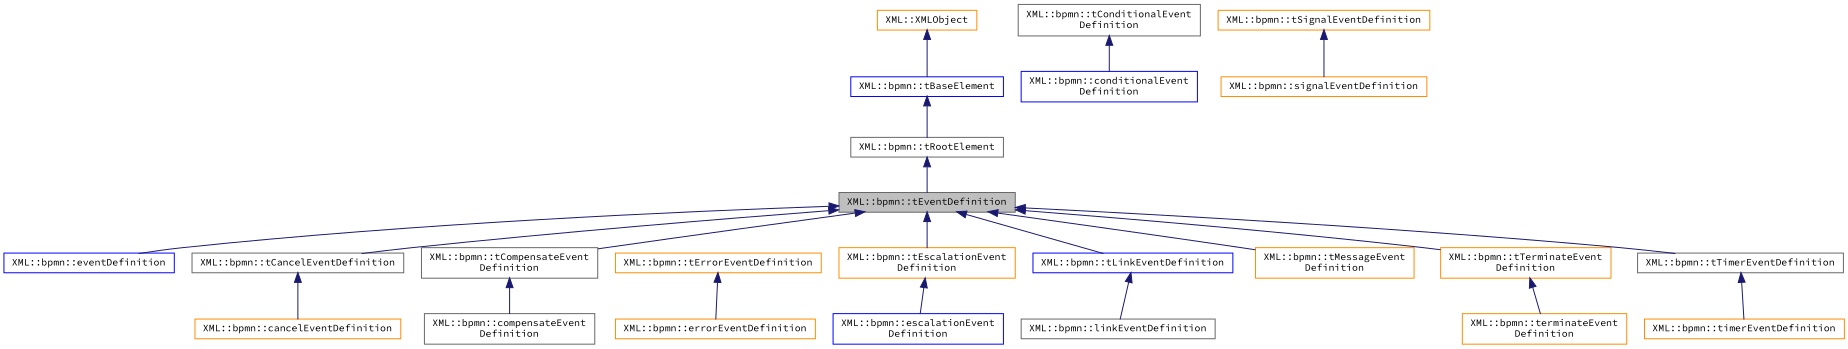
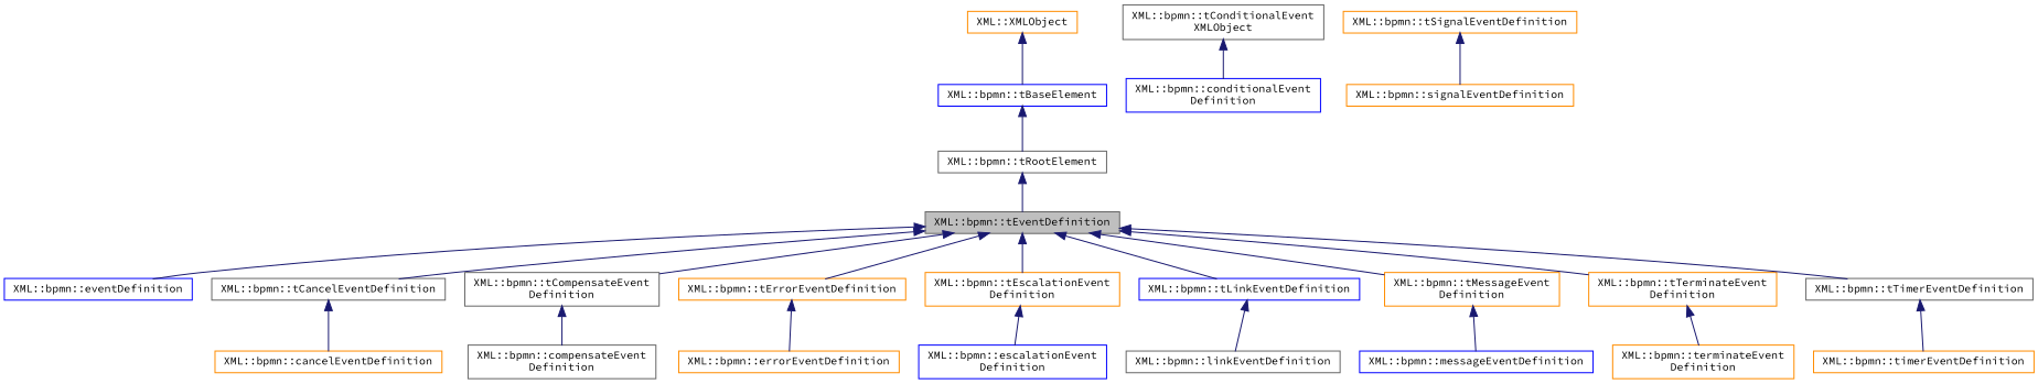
  digraph {
    fontname="Source Code Pro"
    rankdir=TB
    node [color=darkorange fillcolor=white fontname="Source Code Pro" fontsize=10 shape=record style=filled]
    edge [color=midnightblue dir=back fontname="Source Code Pro" fontsize=10 labelfontname=Helvetica labelfontsize=10 style=solid]
    n1 [color=gray40 fillcolor=grey75 fontcolor=black height=0.2 label="XML::bpmn::tEventDefinition" width=0.4]
    n2 [color=blue height=0.2 label="XML::bpmn::eventDefinition" width=0.4]
    n3 [color=gray40 height=0.2 label="XML::bpmn::tCancelEventDefinition" width=0.4]
    n4 [color=gray40 height=0.2 label="XML::bpmn::tCompensateEvent\lDefinition" width=0.4]
    n5 [height=0.2 label="XML::bpmn::tErrorEventDefinition" width=0.4]
    n6 [height=0.2 label="XML::bpmn::tEscalationEvent\lDefinition" width=0.4]
    n7 [color=blue height=0.2 label="XML::bpmn::tLinkEventDefinition" width=0.4]
    n8 [height=0.2 label="XML::bpmn::tMessageEvent\lDefinition" width=0.4]
    n9 [height=0.2 label="XML::bpmn::tTerminateEvent\lDefinition" width=0.4]
    n10 [color=gray40 height=0.2 label="XML::bpmn::tTimerEventDefinition" width=0.4]
    n11 [height=0.2 label="XML::bpmn::cancelEventDefinition" width=0.4]
    n12 [color=gray40 height=0.2 label="XML::bpmn::compensateEvent\lDefinition" width=0.4]
-   n13 [color=gray40 height=0.2 label="XML::bpmn::tConditionalEvent\lDefinition" width=0.4]
+   n13 [color=gray40 height=0.2 label="XML::bpmn::tConditionalEvent\lXMLObject" width=0.4]
    n14 [color=blue height=0.2 label="XML::bpmn::conditionalEvent\lDefinition" width=0.4]
    n15 [height=0.2 label="XML::bpmn::errorEventDefinition" width=0.4]
    n16 [color=blue height=0.2 label="XML::bpmn::escalationEvent\lDefinition" width=0.4]
    n17 [color=gray40 height=0.2 label="XML::bpmn::linkEventDefinition" width=0.4]
+   n18 [color=blue height=0.2 label="XML::bpmn::messageEventDefinition" width=0.4]
    n19 [height=0.2 label="XML::bpmn::tSignalEventDefinition" width=0.4]
    n20 [height=0.2 label="XML::bpmn::signalEventDefinition" width=0.4]
    n21 [height=0.2 label="XML::bpmn::terminateEvent\lDefinition" width=0.4]
    n22 [height=0.2 label="XML::bpmn::timerEventDefinition" width=0.4]
    n23 [color=gray40 height=0.2 label="XML::bpmn::tRootElement" width=0.4]
    n24 [color=blue height=0.2 label="XML::bpmn::tBaseElement" width=0.4]
    n25 [height=0.2 label="XML::XMLObject" width=0.4]
    n1 -> n2
    n1 -> n3
    n1 -> n4
+   n1 -> n5
    n1 -> n6
    n1 -> n7
    n1 -> n8
    n1 -> n9
    n1 -> n10
    n3 -> n11
    n4 -> n12
    n5 -> n15
    n6 -> n16
    n7 -> n17
+   n8 -> n18
    n9 -> n21
    n10 -> n22
    n13 -> n14
    n19 -> n20
    n23 -> n1
    n24 -> n23
    n25 -> n24
  }
